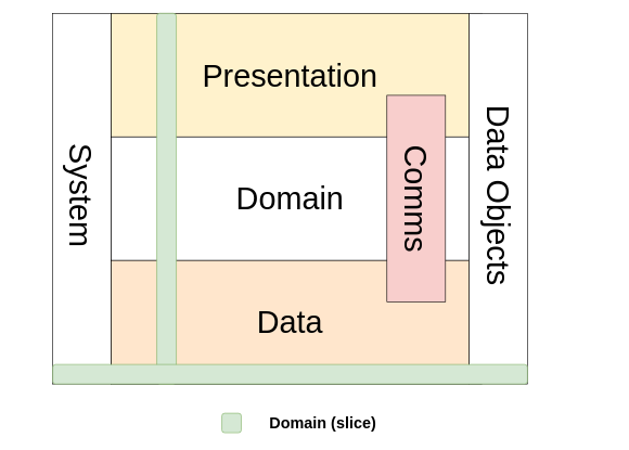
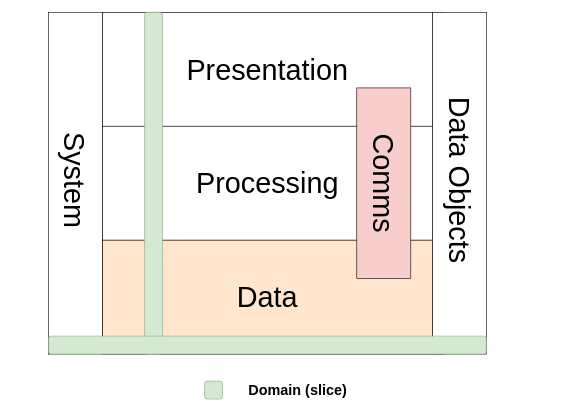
  <mxCell id="0" />
  <mxCell id="1" parent="0" />
  <mxCell id="2" value="" style="whiteSpace=wrap;html=1;aspect=fixed;" parent="1" vertex="1"><mxGeometry x="170" y="20" width="570" height="570" as="geometry" /></mxCell>
  <mxCell id="3" value="" style="rounded=0;whiteSpace=wrap;html=1;" parent="1" vertex="1"><mxGeometry x="80" y="20" width="90" height="570" as="geometry" /></mxCell>
  <mxCell id="4" value="" style="rounded=0;whiteSpace=wrap;html=1;" parent="1" vertex="1"><mxGeometry x="720" y="20" width="90" height="570" as="geometry" /></mxCell>
- <mxCell id="5" value="&lt;font style=&quot;font-size: 48px&quot;&gt;Presentation&lt;/font&gt;" style="rounded=0;whiteSpace=wrap;html=1;fontSize=54;fillColor=#fff2cc;" parent="1" vertex="1"><mxGeometry x="170" y="20" width="550" height="190" as="geometry" /></mxCell>
- <mxCell id="6" value="Domain" style="rounded=0;whiteSpace=wrap;html=1;fontSize=48;" parent="1" vertex="1"><mxGeometry x="170" y="210" width="550" height="190" as="geometry" /></mxCell>
+ <mxCell id="5" value="&lt;font style=&quot;font-size: 48px&quot;&gt;Presentation&lt;/font&gt;" style="rounded=0;whiteSpace=wrap;html=1;fontSize=54;" parent="1" vertex="1"><mxGeometry x="170" y="20" width="550" height="190" as="geometry" /></mxCell>
+ <mxCell id="6" value="Processing" style="rounded=0;whiteSpace=wrap;html=1;fontSize=48;" parent="1" vertex="1"><mxGeometry x="170" y="210" width="550" height="190" as="geometry" /></mxCell>
  <mxCell id="7" value="Data" style="rounded=0;whiteSpace=wrap;html=1;fontSize=48;fillColor=#ffe6cc;" parent="1" vertex="1"><mxGeometry x="170" y="400" width="550" height="190" as="geometry" /></mxCell>
  <mxCell id="8" value="System" style="text;html=1;strokeColor=none;fillColor=none;align=center;verticalAlign=middle;whiteSpace=wrap;rounded=0;fontSize=48;rotation=90;" parent="1" vertex="1"><mxGeometry x="20" y="290" width="205" height="20" as="geometry" /></mxCell>
  <mxCell id="9" value="Data Objects" style="text;html=1;strokeColor=none;fillColor=none;align=center;verticalAlign=middle;whiteSpace=wrap;rounded=0;fontSize=48;rotation=90;" parent="1" vertex="1"><mxGeometry x="586.25" y="290" width="357.5" height="20" as="geometry" /></mxCell>
  <mxCell id="10" value="" style="shape=ext;rounded=1;whiteSpace=wrap;html=1;fontSize=48;fillColor=#d5e8d4;strokeColor=#82b366;" parent="1" vertex="1"><mxGeometry x="340" y="635" width="30" height="30" as="geometry" /></mxCell>
  <mxCell id="11" value="Domain (slice)" style="text;strokeColor=none;fillColor=none;html=1;fontSize=24;fontStyle=1;verticalAlign=middle;align=center;" parent="1" vertex="1"><mxGeometry x="410" y="630" width="170" height="40" as="geometry" /></mxCell>
  <mxCell id="12" value="" style="shape=ext;rounded=1;whiteSpace=wrap;html=1;fontSize=48;fillColor=#d5e8d4;strokeColor=#82b366;" parent="1" vertex="1"><mxGeometry x="240" y="20" width="30" height="570" as="geometry" /></mxCell>
  <mxCell id="13" value="" style="shape=ext;rounded=1;whiteSpace=wrap;html=1;fontSize=48;fillColor=#d5e8d4;strokeColor=#82b366;" parent="1" vertex="1"><mxGeometry x="80" y="560" width="730" height="30" as="geometry" /></mxCell>
  <mxCell id="14" value="Comms" style="rounded=0;whiteSpace=wrap;html=1;fontSize=48;fontStyle=0;rotation=90;fillColor=#f8cecc;" parent="1" vertex="1"><mxGeometry x="480" y="259.96" width="317.81" height="90.08" as="geometry" /></mxCell>
